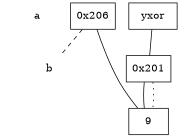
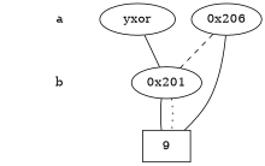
  digraph {
    node [shape=plaintext]
    edge [dir=none]
    "CONST NODES" [style=invis]
    " a "
    " b "
-   "  yxor  " [shape=box]
-   "0x206" [shape=box]
-   "0x201" [shape=box]
+   "  yxor  " [shape=ellipse]
+   "0x206" [shape=""]
+   "0x201" [shape=""]
    n7 [label=9 shape=box]
    subgraph sub_1 {
      "CONST NODES"
      " a "
      " b "
    }
    subgraph sub_2 {
      rank=same
      "  yxor  "
    }
    subgraph sub_3 {
      rank=same
      " a "
      "0x206"
    }
    subgraph sub_4 {
      rank=same
      " b "
      "0x201"
    }
    subgraph sub_5 {
      rank=same
      "CONST NODES"
      subgraph sub_6 {
        rank=same
        n7
      }
    }
    " a " -> " b " [style=invis]
    " b " -> "CONST NODES" [style=invis]
    "  yxor  " -> "0x201" [style=solid]
-   "0x206" -> " b " [style=dashed]
+   "0x206" -> "0x201" [style=dashed]
    "0x206" -> n7
    "0x201" -> n7
    "0x201" -> n7 [style=dotted]
  }
